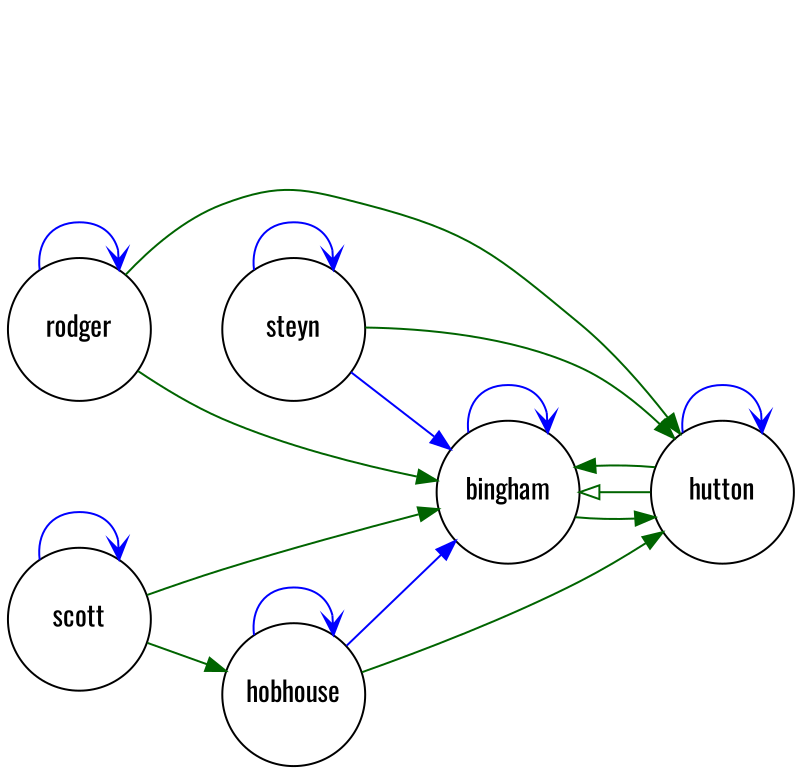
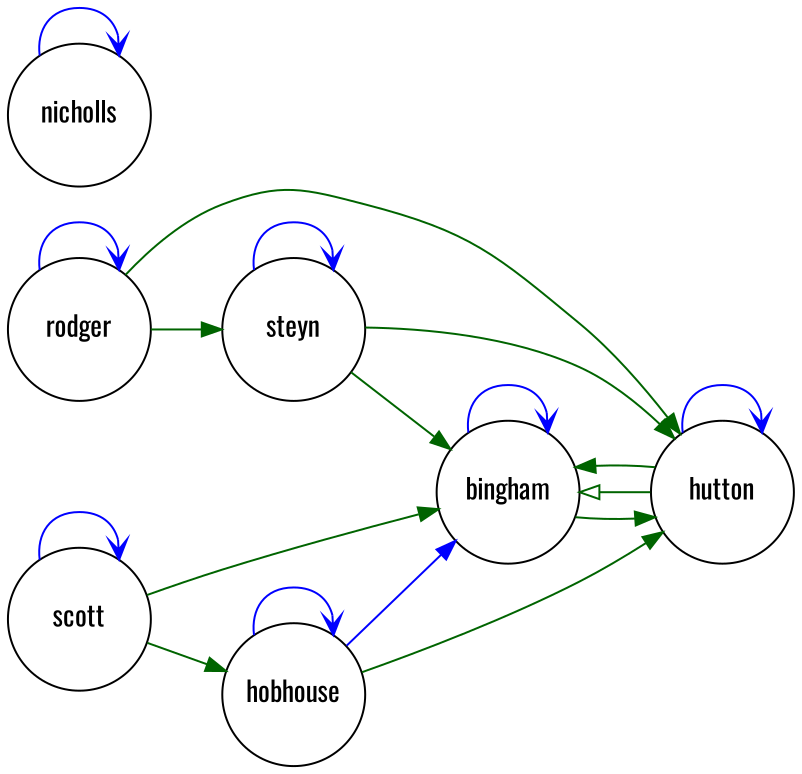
  digraph {
    fontname=Oswald
    rankdir=LR
    node [fillcolor=white fixedsize=true fontname=Oswald shape=circle style=filled]
    edge [arrowhead=normal color=darkgreen fontname=Oswald penwidth=1]
    bingham [height=1 width=1]
    hutton [height=1 width=1]
+   nicholls [height=1 width=1]
    steyn [height=1 width=1]
    hobhouse [height=1 width=1]
    scott [height=1 width=1]
    rodger [height=1 width=1]
    bingham -> bingham [arrowhead=vee color=blue]
    bingham -> hutton
    hutton -> bingham [arrowhead=onormal]
    hutton -> bingham
    hutton -> hutton [arrowhead=vee color=blue]
-   steyn -> bingham [color=blue]
+   nicholls -> nicholls [arrowhead=vee color=blue]
+   steyn -> bingham
    steyn -> hutton
    steyn -> steyn [arrowhead=vee color=blue]
    hobhouse -> bingham [color=blue]
    hobhouse -> hutton
    hobhouse -> hobhouse [arrowhead=vee color=blue]
    scott -> bingham
    scott -> hobhouse
    scott -> scott [arrowhead=vee color=blue]
-   rodger -> bingham
+   rodger -> steyn
    rodger -> hutton
    rodger -> rodger [arrowhead=vee color=blue]
  }
